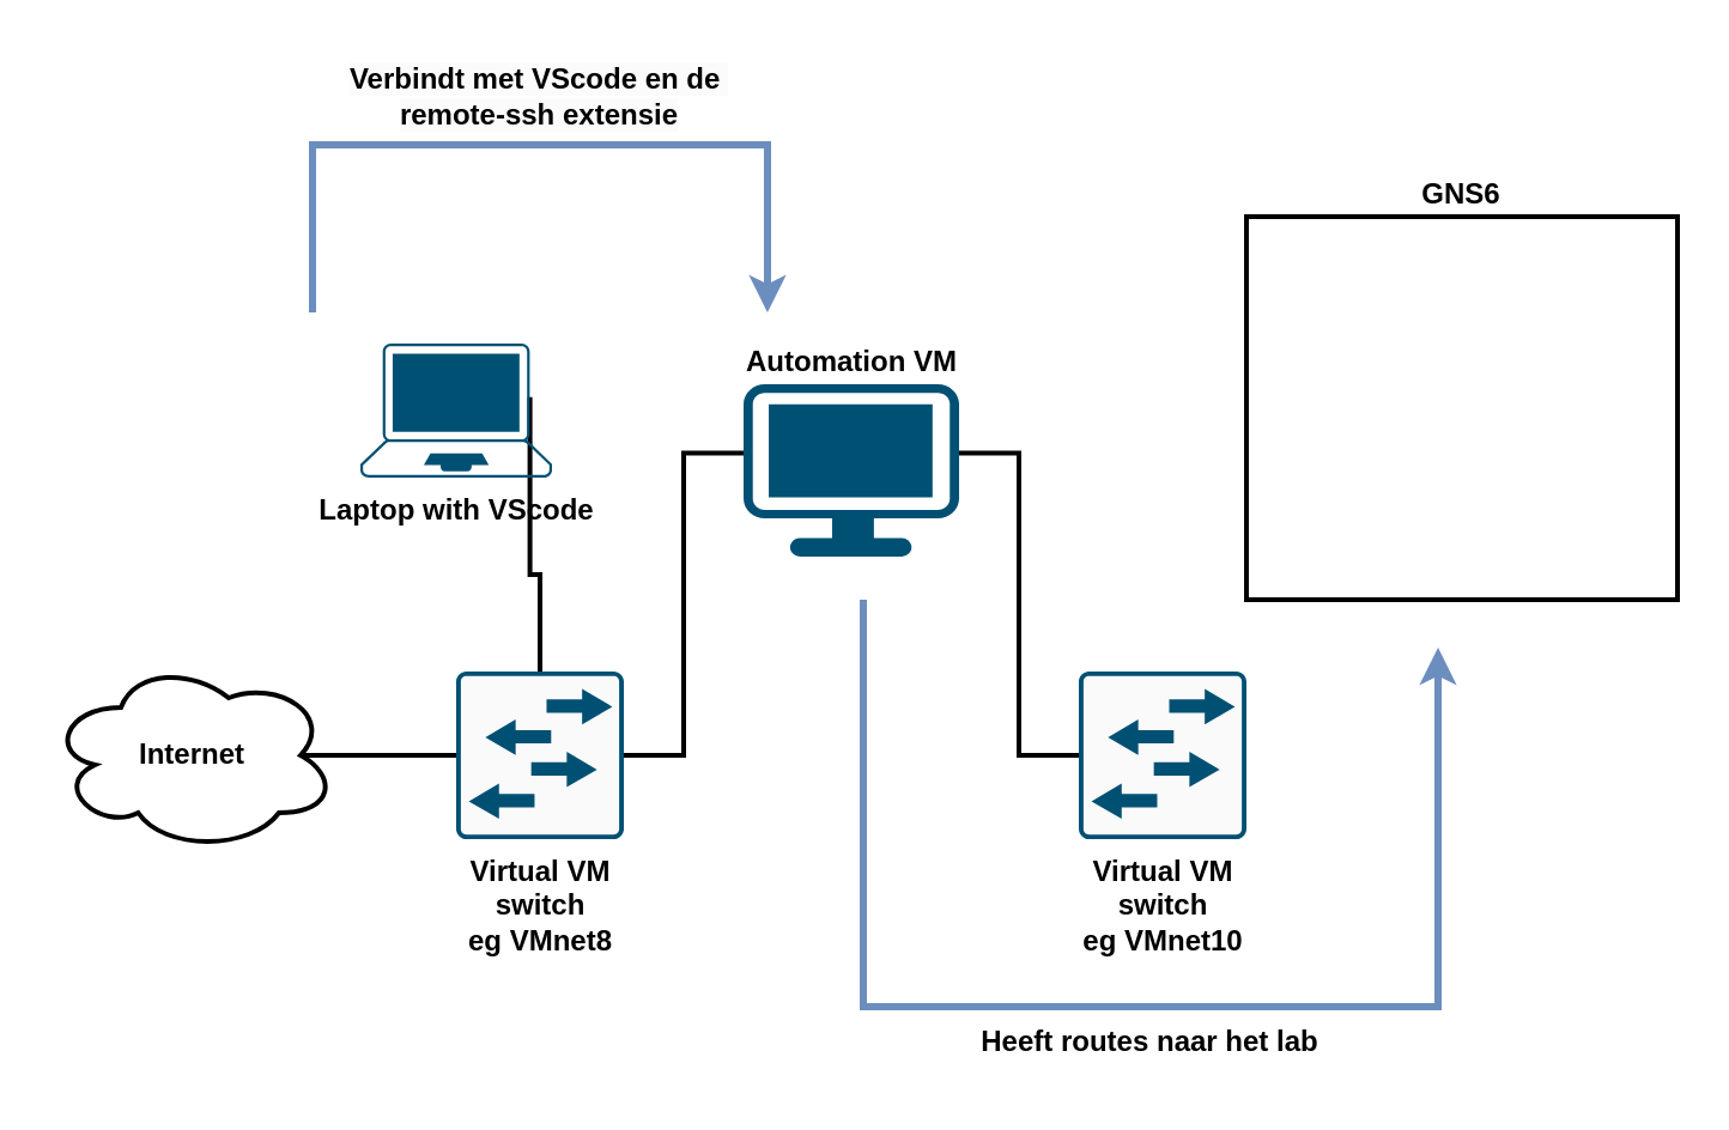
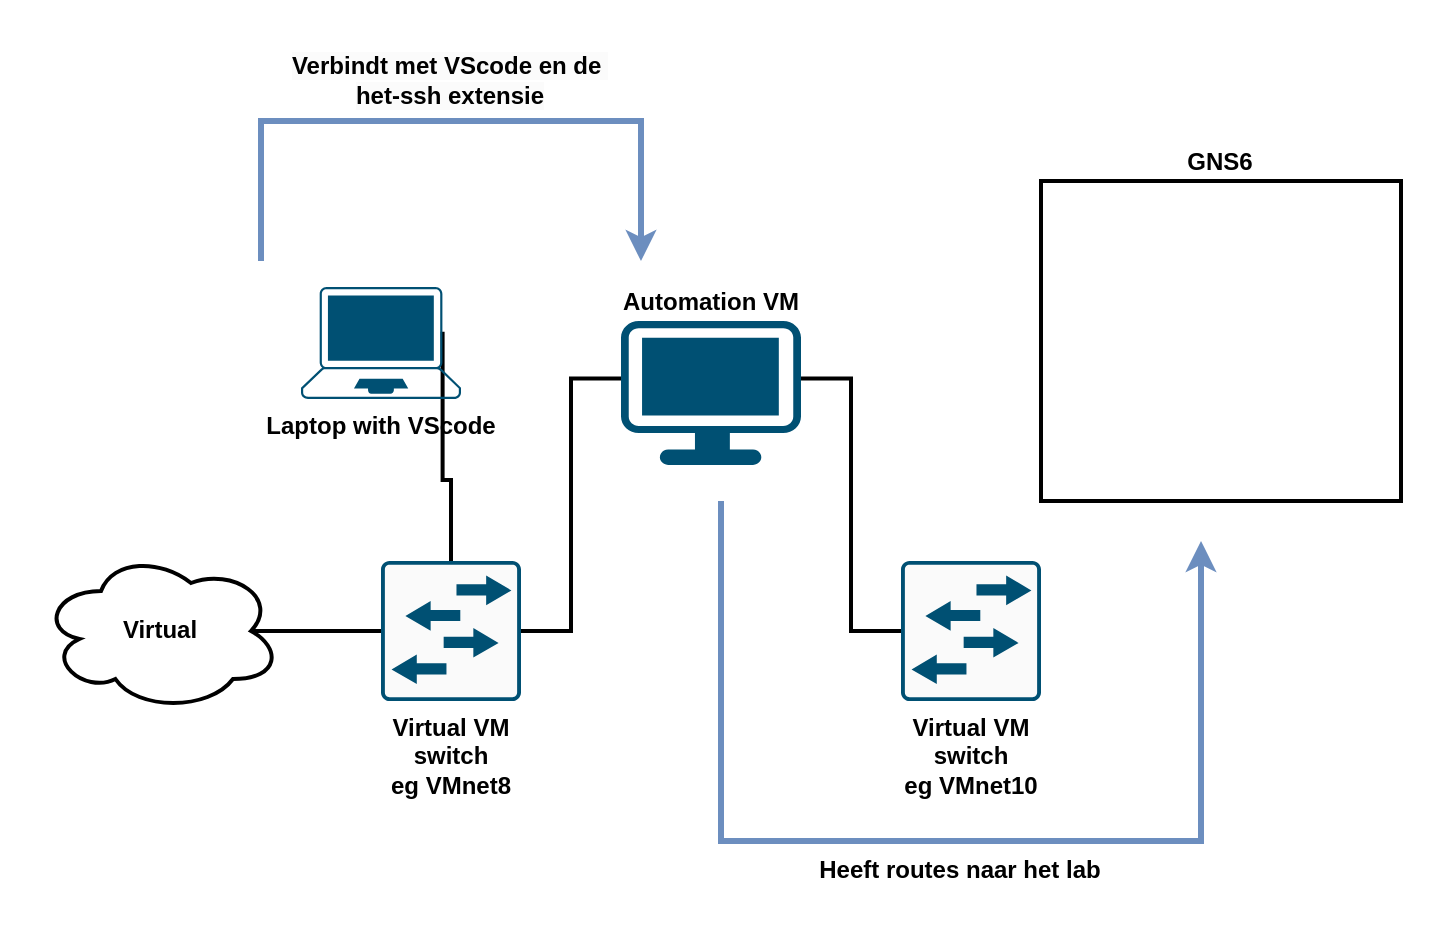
  <mxCell id="0" />
  <mxCell id="1" parent="0" />
  <mxCell id="2" value="GNS6" style="rounded=0;whiteSpace=wrap;html=1;strokeWidth=2;fontStyle=1;labelPosition=center;verticalLabelPosition=top;align=center;verticalAlign=bottom;" vertex="1" parent="1"><mxGeometry x="520" y="90" width="180" height="160" as="geometry" /></mxCell>
  <mxCell id="3" value="Virtual VM&lt;br&gt;switch&lt;br&gt;eg VMnet10" style="points=[&#10;    [0.015,0.015,0],&#10;    [0.985,0.015,0],&#10;    [0.985,0.985,0],&#10;    [0.015,0.985,0],&#10;&#10;    [0.12,0,0],&#10;    [0.25,0,0],&#10;    [0.37,0,0],&#10;    [0.5,0,0],&#10;    [0.62,0,0],&#10;    [0.75,0,0],&#10;    [0.87,0,0],&#10;    &#10;    [1,0.25,0],&#10;    [1,0.5,0],&#10;    [1,0.75,0],&#10;    &#10;    [0.12,1,0],&#10;    [0.25,1,0],&#10;    [0.37,1,0],&#10;    [0.5,1,0],&#10;    [0.62,1,0],&#10;    [0.75,1,0],&#10;    [0.87,1,0],&#10;    &#10;    [0,0.25,0],&#10;    [0,0.75,0],&#10;    [0,0.5,0]&#10;];verticalLabelPosition=bottom;html=1;verticalAlign=top;aspect=fixed;align=center;pointerEvents=1;shape=mxgraph.cisco19.rect;prIcon=l2_switch;fillColor=#FAFAFA;strokeColor=#005073;fontStyle=1" vertex="1" parent="1"><mxGeometry x="450" y="280" width="70" height="70" as="geometry" /></mxCell>
  <mxCell id="4" style="edgeStyle=orthogonalEdgeStyle;shape=connector;rounded=0;orthogonalLoop=1;jettySize=auto;html=1;exitX=1;exitY=0.4;exitDx=0;exitDy=0;exitPerimeter=0;entryX=0;entryY=0.5;entryDx=0;entryDy=0;entryPerimeter=0;labelBackgroundColor=default;strokeColor=default;strokeWidth=2;fontFamily=Helvetica;fontSize=12;fontColor=default;endArrow=none;endFill=0;" edge="1" parent="1" source="6" target="3"><mxGeometry relative="1" as="geometry" /></mxCell>
  <mxCell id="5" style="edgeStyle=orthogonalEdgeStyle;shape=connector;rounded=0;orthogonalLoop=1;jettySize=auto;html=1;exitX=0;exitY=0.4;exitDx=0;exitDy=0;exitPerimeter=0;entryX=1;entryY=0.5;entryDx=0;entryDy=0;entryPerimeter=0;labelBackgroundColor=default;strokeColor=default;strokeWidth=2;fontFamily=Helvetica;fontSize=12;fontColor=default;endArrow=none;endFill=0;" edge="1" parent="1" source="6" target="9"><mxGeometry relative="1" as="geometry" /></mxCell>
  <mxCell id="6" value="Automation VM" style="points=[[0.03,0.03,0],[0.5,0,0],[0.97,0.03,0],[1,0.4,0],[0.97,0.745,0],[0.5,1,0],[0.03,0.745,0],[0,0.4,0]];verticalLabelPosition=top;sketch=0;html=1;verticalAlign=bottom;aspect=fixed;align=center;pointerEvents=1;shape=mxgraph.cisco19.workstation;fillColor=#005073;strokeColor=none;rounded=0;strokeWidth=2;fontFamily=Helvetica;fontSize=12;fontColor=default;fontStyle=1;labelPosition=center;" vertex="1" parent="1"><mxGeometry x="310" y="160" width="90" height="72" as="geometry" /></mxCell>
  <mxCell id="7" style="edgeStyle=orthogonalEdgeStyle;shape=connector;rounded=0;orthogonalLoop=1;jettySize=auto;html=1;exitX=0.875;exitY=0.5;exitDx=0;exitDy=0;exitPerimeter=0;entryX=0;entryY=0.5;entryDx=0;entryDy=0;entryPerimeter=0;labelBackgroundColor=default;strokeColor=default;strokeWidth=2;fontFamily=Helvetica;fontSize=12;fontColor=default;endArrow=none;endFill=0;" edge="1" parent="1" source="8" target="9"><mxGeometry relative="1" as="geometry"><mxPoint x="250" y="315" as="targetPoint" /></mxGeometry></mxCell>
- <mxCell id="8" value="Internet" style="ellipse;shape=cloud;whiteSpace=wrap;html=1;rounded=0;strokeColor=default;strokeWidth=2;fontFamily=Helvetica;fontSize=12;fontColor=default;fillColor=default;fontStyle=1" vertex="1" parent="1"><mxGeometry x="20" y="275" width="120" height="80" as="geometry" /></mxCell>
+ <mxCell id="8" value="Virtual" style="ellipse;shape=cloud;whiteSpace=wrap;html=1;rounded=0;strokeColor=default;strokeWidth=2;fontFamily=Helvetica;fontSize=12;fontColor=default;fillColor=default;fontStyle=1" vertex="1" parent="1"><mxGeometry x="20" y="275" width="120" height="80" as="geometry" /></mxCell>
  <mxCell id="9" value="Virtual VM&lt;br&gt;switch&lt;br&gt;eg VMnet8" style="points=[&#10;    [0.015,0.015,0],&#10;    [0.985,0.015,0],&#10;    [0.985,0.985,0],&#10;    [0.015,0.985,0],&#10;&#10;    [0.12,0,0],&#10;    [0.25,0,0],&#10;    [0.37,0,0],&#10;    [0.5,0,0],&#10;    [0.62,0,0],&#10;    [0.75,0,0],&#10;    [0.87,0,0],&#10;    &#10;    [1,0.25,0],&#10;    [1,0.5,0],&#10;    [1,0.75,0],&#10;    &#10;    [0.12,1,0],&#10;    [0.25,1,0],&#10;    [0.37,1,0],&#10;    [0.5,1,0],&#10;    [0.62,1,0],&#10;    [0.75,1,0],&#10;    [0.87,1,0],&#10;    &#10;    [0,0.25,0],&#10;    [0,0.75,0],&#10;    [0,0.5,0]&#10;];verticalLabelPosition=bottom;html=1;verticalAlign=top;aspect=fixed;align=center;pointerEvents=1;shape=mxgraph.cisco19.rect;prIcon=l2_switch;fillColor=#FAFAFA;strokeColor=#005073;fontStyle=1" vertex="1" parent="1"><mxGeometry x="190" y="280" width="70" height="70" as="geometry" /></mxCell>
  <mxCell id="10" style="edgeStyle=orthogonalEdgeStyle;shape=connector;rounded=0;orthogonalLoop=1;jettySize=auto;html=1;exitX=0.885;exitY=0.4;exitDx=0;exitDy=0;exitPerimeter=0;entryX=0.5;entryY=0;entryDx=0;entryDy=0;entryPerimeter=0;labelBackgroundColor=default;strokeColor=default;strokeWidth=2;fontFamily=Helvetica;fontSize=12;fontColor=default;endArrow=none;endFill=0;" edge="1" parent="1" source="11" target="9"><mxGeometry relative="1" as="geometry" /></mxCell>
  <mxCell id="11" value="Laptop with VScode" style="points=[[0.13,0.02,0],[0.5,0,0],[0.87,0.02,0],[0.885,0.4,0],[0.985,0.985,0],[0.5,1,0],[0.015,0.985,0],[0.115,0.4,0]];verticalLabelPosition=bottom;sketch=0;html=1;verticalAlign=top;aspect=fixed;align=center;pointerEvents=1;shape=mxgraph.cisco19.laptop;fillColor=#005073;strokeColor=none;rounded=0;strokeWidth=2;fontFamily=Helvetica;fontSize=12;fontColor=default;fontStyle=1" vertex="1" parent="1"><mxGeometry x="150" y="143" width="80" height="56" as="geometry" /></mxCell>
  <mxCell id="12" value="" style="endArrow=classic;html=1;rounded=0;labelBackgroundColor=default;strokeColor=#6c8ebf;strokeWidth=3;fontFamily=Helvetica;fontSize=12;fontColor=default;shape=connector;fillColor=#dae8fc;" edge="1" parent="1"><mxGeometry width="50" height="50" relative="1" as="geometry"><mxPoint x="130" y="130" as="sourcePoint" /><mxPoint x="320" y="130" as="targetPoint" /><Array as="points"><mxPoint x="130" y="60" /><mxPoint x="320" y="60" /></Array></mxGeometry></mxCell>
- <mxCell id="13" value="&lt;span style=&quot;color: rgb(0, 0, 0); font-family: Helvetica; font-size: 12px; font-style: normal; font-variant-ligatures: normal; font-variant-caps: normal; font-weight: 700; letter-spacing: normal; orphans: 2; text-align: center; text-indent: 0px; text-transform: none; widows: 2; word-spacing: 0px; -webkit-text-stroke-width: 0px; background-color: rgb(251, 251, 251); text-decoration-thickness: initial; text-decoration-style: initial; text-decoration-color: initial; float: none; display: inline !important;&quot;&gt;Verbindt met VScode en de&amp;nbsp;&lt;/span&gt;&lt;br style=&quot;border-color: var(--border-color); color: rgb(0, 0, 0); font-family: Helvetica; font-size: 12px; font-style: normal; font-variant-ligatures: normal; font-variant-caps: normal; font-weight: 700; letter-spacing: normal; orphans: 2; text-align: center; text-indent: 0px; text-transform: none; widows: 2; word-spacing: 0px; -webkit-text-stroke-width: 0px; background-color: rgb(251, 251, 251); text-decoration-thickness: initial; text-decoration-style: initial; text-decoration-color: initial;&quot;&gt;&lt;span style=&quot;color: rgb(0, 0, 0); font-family: Helvetica; font-size: 12px; font-style: normal; font-variant-ligatures: normal; font-variant-caps: normal; font-weight: 700; letter-spacing: normal; orphans: 2; text-align: center; text-indent: 0px; text-transform: none; widows: 2; word-spacing: 0px; -webkit-text-stroke-width: 0px; background-color: rgb(251, 251, 251); text-decoration-thickness: initial; text-decoration-style: initial; text-decoration-color: initial; float: none; display: inline !important;&quot;&gt;remote-ssh extensie&lt;/span&gt;" style="text;html=1;strokeColor=none;fillColor=none;align=center;verticalAlign=middle;whiteSpace=wrap;rounded=0;fontSize=12;fontFamily=Helvetica;fontColor=default;" vertex="1" parent="1"><mxGeometry x="130" y="20" width="190" height="40" as="geometry" /></mxCell>
+ <mxCell id="13" value="&lt;span style=&quot;color: rgb(0, 0, 0); font-family: Helvetica; font-size: 12px; font-style: normal; font-variant-ligatures: normal; font-variant-caps: normal; font-weight: 700; letter-spacing: normal; orphans: 2; text-align: center; text-indent: 0px; text-transform: none; widows: 2; word-spacing: 0px; -webkit-text-stroke-width: 0px; background-color: rgb(251, 251, 251); text-decoration-thickness: initial; text-decoration-style: initial; text-decoration-color: initial; float: none; display: inline !important;&quot;&gt;Verbindt met VScode en de&amp;nbsp;&lt;/span&gt;&lt;br style=&quot;border-color: var(--border-color); color: rgb(0, 0, 0); font-family: Helvetica; font-size: 12px; font-style: normal; font-variant-ligatures: normal; font-variant-caps: normal; font-weight: 700; letter-spacing: normal; orphans: 2; text-align: center; text-indent: 0px; text-transform: none; widows: 2; word-spacing: 0px; -webkit-text-stroke-width: 0px; background-color: rgb(251, 251, 251); text-decoration-thickness: initial; text-decoration-style: initial; text-decoration-color: initial;&quot;&gt;&lt;span style=&quot;color: rgb(0, 0, 0); font-family: Helvetica; font-size: 12px; font-style: normal; font-variant-ligatures: normal; font-variant-caps: normal; font-weight: 700; letter-spacing: normal; orphans: 2; text-align: center; text-indent: 0px; text-transform: none; widows: 2; word-spacing: 0px; -webkit-text-stroke-width: 0px; background-color: rgb(251, 251, 251); text-decoration-thickness: initial; text-decoration-style: initial; text-decoration-color: initial; float: none; display: inline !important;&quot;&gt;het-ssh extensie&lt;/span&gt;" style="text;html=1;strokeColor=none;fillColor=none;align=center;verticalAlign=middle;whiteSpace=wrap;rounded=0;fontSize=12;fontFamily=Helvetica;fontColor=default;" vertex="1" parent="1"><mxGeometry x="130" y="20" width="190" height="40" as="geometry" /></mxCell>
  <mxCell id="14" value="" style="endArrow=classic;html=1;rounded=0;labelBackgroundColor=default;strokeColor=#6c8ebf;strokeWidth=3;fontFamily=Helvetica;fontSize=12;fontColor=default;shape=connector;fillColor=#dae8fc;" edge="1" parent="1"><mxGeometry width="50" height="50" relative="1" as="geometry"><mxPoint x="360" y="250" as="sourcePoint" /><mxPoint x="600" y="270" as="targetPoint" /><Array as="points"><mxPoint x="360" y="420" /><mxPoint x="600" y="420" /></Array></mxGeometry></mxCell>
  <mxCell id="15" value="&lt;b&gt;Heeft routes naar het lab&lt;/b&gt;" style="text;html=1;strokeColor=none;fillColor=none;align=center;verticalAlign=middle;whiteSpace=wrap;rounded=0;fontSize=12;fontFamily=Helvetica;fontColor=default;" vertex="1" parent="1"><mxGeometry x="360" y="420" width="240" height="30" as="geometry" /></mxCell>
